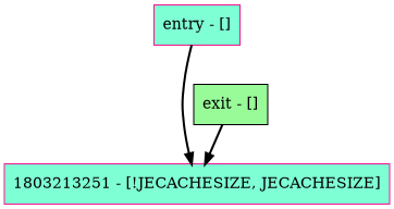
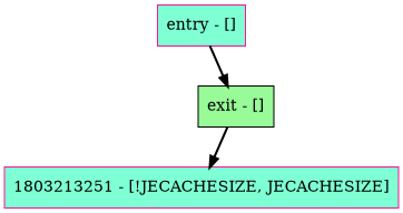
  digraph {
    node [color=deeppink fillcolor=aquamarine shape=record style=filled]
    edge [style=bold]
    n1 [label="entry - []"]
    n2 [label="1803213251 - [!JECACHESIZE, JECACHESIZE]"]
    n3 [color=black fillcolor=palegreen label="exit - []"]
-   n1 -> n2
+   n1 -> n3
    n3 -> n2
  }
